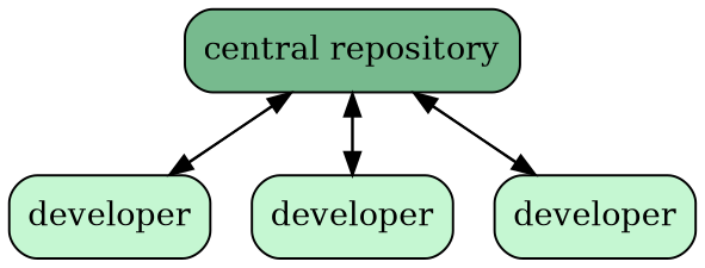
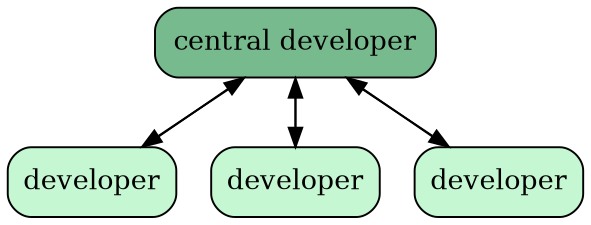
  strict digraph {
    concentrate=true
    node [fillcolor="#c5f7d2" shape=rect style="filled,rounded"]
-   n1 [fillcolor="#77ba8e" label="central repository"]
+   n1 [fillcolor="#77ba8e" label="central developer"]
    n2 [label=developer]
    n3 [label=developer]
    n4 [label=developer]
    n1 -> n2
    n1 -> n3
    n1 -> n4
    n2 -> n1
    n3 -> n1
    n4 -> n1
  }
